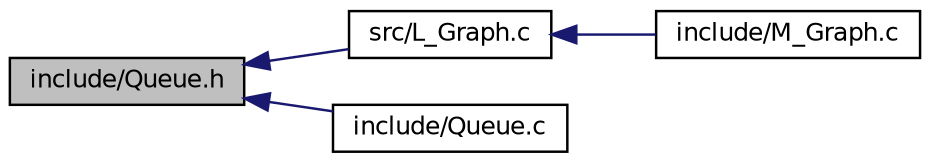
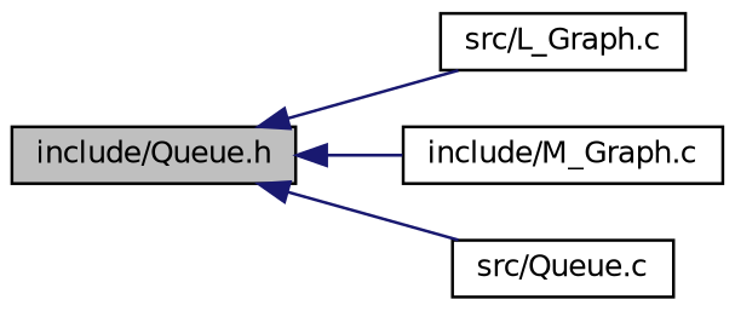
  digraph {
    rankdir=LR
    node [color=black fillcolor=white fontname=Helvetica fontsize=10 shape=record style=filled]
    edge [color=midnightblue dir=back fontname=Helvetica fontsize=10 labelfontname=Helvetica labelfontsize=10 style=solid]
    n1 [fillcolor=grey75 fontcolor=black height=0.2 label="include/Queue.h" width=0.4]
    n2 [height=0.2 label="src/L_Graph.c" width=0.4]
    n3 [height=0.2 label="include/M_Graph.c" width=0.4]
-   n4 [height=0.2 label="include/Queue.c" width=0.4]
+   n4 [height=0.2 label="src/Queue.c" width=0.4]
    n1 -> n2
-   n2 -> n3
+   n1 -> n3
    n1 -> n4
  }
